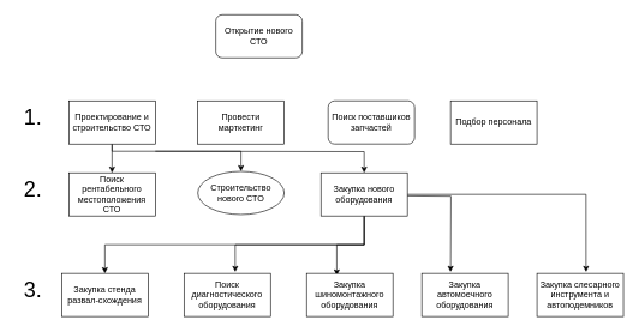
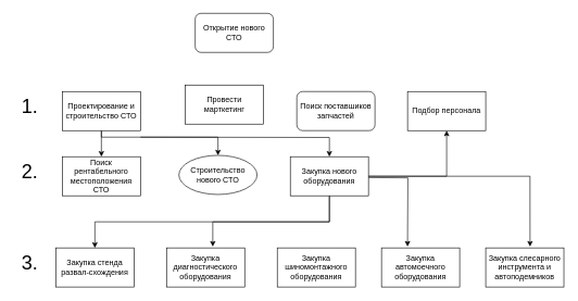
  <mxCell id="0" />
  <mxCell id="1" parent="0" />
  <mxCell id="2" value="Открытие нового СТО" style="rounded=1;whiteSpace=wrap;html=1;" vertex="1" parent="1"><mxGeometry x="299" y="20" width="120" height="60" as="geometry" /></mxCell>
  <mxCell id="3" value="" style="edgeStyle=orthogonalEdgeStyle;rounded=0;orthogonalLoop=1;jettySize=auto;html=1;" edge="1" parent="1" source="6" target="10"><mxGeometry relative="1" as="geometry" /></mxCell>
  <mxCell id="4" style="edgeStyle=orthogonalEdgeStyle;rounded=0;orthogonalLoop=1;jettySize=auto;html=1;" edge="1" parent="1" source="6" target="13"><mxGeometry relative="1" as="geometry"><Array as="points"><mxPoint x="155" y="210" /><mxPoint x="334" y="210" /></Array></mxGeometry></mxCell>
  <mxCell id="5" value="" style="edgeStyle=orthogonalEdgeStyle;rounded=0;orthogonalLoop=1;jettySize=auto;html=1;entryX=0.5;entryY=0;entryDx=0;entryDy=0;" edge="1" parent="1" target="19"><mxGeometry relative="1" as="geometry"><mxPoint x="215" y="210" as="sourcePoint" /><mxPoint x="515" y="280" as="targetPoint" /></mxGeometry></mxCell>
  <mxCell id="6" value="Проектирование и строительство СТО" style="rounded=0;whiteSpace=wrap;html=1;" vertex="1" parent="1"><mxGeometry x="95" y="140" width="120" height="60" as="geometry" /></mxCell>
- <mxCell id="7" value="Провести марткетинг" style="rounded=0;whiteSpace=wrap;html=1;" vertex="1" parent="1"><mxGeometry x="274" y="140" width="120" height="60" as="geometry" /></mxCell>
+ <mxCell id="7" value="Провести марткетинг" style="rounded=0;whiteSpace=wrap;html=1;" vertex="1" parent="1"><mxGeometry x="284" y="130" width="120" height="60" as="geometry" /></mxCell>
  <mxCell id="8" value="Поиск поставшиков запчастей" style="whiteSpace=wrap;html=1;rounded=1;" vertex="1" parent="1"><mxGeometry x="455" y="140" width="120" height="60" as="geometry" /></mxCell>
  <mxCell id="9" value="Подбор персонала" style="rounded=0;whiteSpace=wrap;html=1;" vertex="1" parent="1"><mxGeometry x="625" y="140" width="120" height="60" as="geometry" /></mxCell>
  <mxCell id="10" value="Поиск рентабельного местоположения СТО" style="rounded=0;whiteSpace=wrap;html=1;" vertex="1" parent="1"><mxGeometry x="95" y="240" width="120" height="60" as="geometry" /></mxCell>
  <mxCell id="11" value="&lt;font style=&quot;font-size: 30px;&quot;&gt;1.&lt;/font&gt;" style="text;html=1;align=center;verticalAlign=middle;resizable=0;points=[];autosize=1;strokeColor=none;fillColor=none;" vertex="1" parent="1"><mxGeometry x="20" y="138" width="50" height="50" as="geometry" /></mxCell>
  <mxCell id="12" value="&lt;font style=&quot;font-size: 30px;&quot;&gt;2.&lt;/font&gt;" style="text;html=1;align=center;verticalAlign=middle;resizable=0;points=[];autosize=1;strokeColor=none;fillColor=none;" vertex="1" parent="1"><mxGeometry x="20" y="238" width="50" height="50" as="geometry" /></mxCell>
  <mxCell id="13" value="Строительство нового СТО" style="ellipse;whiteSpace=wrap;html=1;" vertex="1" parent="1"><mxGeometry x="274" y="238" width="120" height="60" as="geometry" /></mxCell>
  <mxCell id="14" value="" style="edgeStyle=orthogonalEdgeStyle;rounded=0;orthogonalLoop=1;jettySize=auto;html=1;entryX=0.567;entryY=-0.033;entryDx=0;entryDy=0;entryPerimeter=0;" edge="1" parent="1" source="19" target="22"><mxGeometry relative="1" as="geometry"><Array as="points"><mxPoint x="813" y="270" /></Array></mxGeometry></mxCell>
  <mxCell id="15" value="" style="edgeStyle=orthogonalEdgeStyle;rounded=0;orthogonalLoop=1;jettySize=auto;html=1;entryX=0.333;entryY=-0.067;entryDx=0;entryDy=0;entryPerimeter=0;" edge="1" parent="1"><mxGeometry relative="1" as="geometry"><mxPoint x="565" y="272.02" as="sourcePoint" /><mxPoint x="624.96" y="378" as="targetPoint" /></mxGeometry></mxCell>
- <mxCell id="16" value="" style="edgeStyle=orthogonalEdgeStyle;rounded=0;orthogonalLoop=1;jettySize=auto;html=1;entryX=0.35;entryY=0.05;entryDx=0;entryDy=0;entryPerimeter=0;" edge="1" parent="1" source="19" target="24"><mxGeometry relative="1" as="geometry" /></mxCell>
+ <mxCell id="16" value="" style="edgeStyle=orthogonalEdgeStyle;rounded=0;orthogonalLoop=1;jettySize=auto;html=1;" edge="1" parent="1" source="19" target="9"><mxGeometry relative="1" as="geometry" /></mxCell>
  <mxCell id="17" value="" style="edgeStyle=orthogonalEdgeStyle;rounded=0;orthogonalLoop=1;jettySize=auto;html=1;entryX=0.592;entryY=-0.033;entryDx=0;entryDy=0;entryPerimeter=0;" edge="1" parent="1" source="19" target="21"><mxGeometry relative="1" as="geometry"><Array as="points"><mxPoint x="505" y="340" /><mxPoint x="326" y="340" /></Array></mxGeometry></mxCell>
  <mxCell id="18" value="" style="edgeStyle=orthogonalEdgeStyle;rounded=0;orthogonalLoop=1;jettySize=auto;html=1;entryX=0.5;entryY=0;entryDx=0;entryDy=0;" edge="1" parent="1" source="19" target="23"><mxGeometry relative="1" as="geometry"><Array as="points"><mxPoint x="505" y="340" /><mxPoint x="145" y="340" /></Array></mxGeometry></mxCell>
  <mxCell id="19" value="Закупка нового оборудования" style="rounded=0;whiteSpace=wrap;html=1;" vertex="1" parent="1"><mxGeometry x="445" y="240" width="120" height="60" as="geometry" /></mxCell>
  <mxCell id="20" value="Закупка автомоечного оборудования" style="rounded=0;whiteSpace=wrap;html=1;" vertex="1" parent="1"><mxGeometry x="585" y="380" width="120" height="60" as="geometry" /></mxCell>
- <mxCell id="21" value="Поиск диагностического оборудования" style="rounded=0;whiteSpace=wrap;html=1;" vertex="1" parent="1"><mxGeometry x="255" y="380" width="120" height="60" as="geometry" /></mxCell>
+ <mxCell id="21" value="Закупка диагностического оборудования" style="rounded=0;whiteSpace=wrap;html=1;" vertex="1" parent="1"><mxGeometry x="255" y="380" width="120" height="60" as="geometry" /></mxCell>
  <mxCell id="22" value="Закупка слесарного инструмента и автоподемников" style="rounded=0;whiteSpace=wrap;html=1;" vertex="1" parent="1"><mxGeometry x="745" y="380" width="120" height="60" as="geometry" /></mxCell>
  <mxCell id="23" value="Закупка стенда развал-схождения" style="rounded=0;whiteSpace=wrap;html=1;" vertex="1" parent="1"><mxGeometry x="85" y="380" width="120" height="60" as="geometry" /></mxCell>
  <mxCell id="24" value="Закупка шиномонтажного оборудования" style="rounded=0;whiteSpace=wrap;html=1;" vertex="1" parent="1"><mxGeometry x="425" y="380" width="120" height="60" as="geometry" /></mxCell>
  <mxCell id="25" value="&lt;font style=&quot;font-size: 30px;&quot;&gt;3.&lt;/font&gt;" style="text;html=1;align=center;verticalAlign=middle;resizable=0;points=[];autosize=1;strokeColor=none;fillColor=none;" vertex="1" parent="1"><mxGeometry x="20" y="378" width="50" height="50" as="geometry" /></mxCell>
